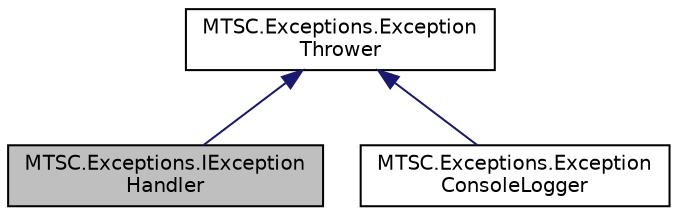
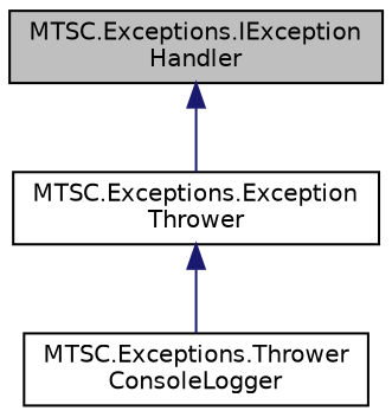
  digraph {
    node [color=black fillcolor=white fontname=Helvetica fontsize=10 shape=record style=filled]
    edge [color=midnightblue dir=back fontname=Helvetica fontsize=10 labelfontname=Helvetica labelfontsize=10 style=solid]
    n1 [fillcolor=grey75 fontcolor=black height=0.2 label="MTSC.Exceptions.IException\lHandler" width=0.4]
    n2 [height=0.2 label="MTSC.Exceptions.Exception\lThrower" width=0.4]
-   n3 [height=0.2 label="MTSC.Exceptions.Exception\lConsoleLogger" width=0.4]
-   n2 -> n1
+   n3 [height=0.2 label="MTSC.Exceptions.Thrower\lConsoleLogger" width=0.4]
+   n1 -> n2
    n2 -> n3
  }
